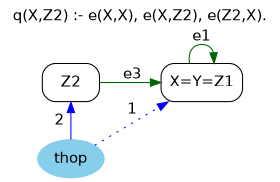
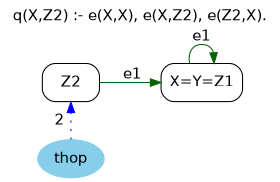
  digraph {
    fontname="DejaVu Sans"
    label="q(X,Z2) :- e(X,X), e(X,Z2), e(Z2,X)."
    labelloc=t
    rankdir=LR
    node [fontname="DejaVu Sans" shape=box style=rounded]
    edge [color=darkgreen fontname="DejaVu Sans"]
    n1 [height=0.5 label="X=Y=Z1" width=0.94444]
    Z2 [height=0.5 width=0.75]
    thop [color=skyblue fillcolor=skyblue height=0.5 shape=oval style="filled,rounded" width=0.79437]
    n1 -> n1 [label=e1]
-   Z2 -> n1 [label=e3]
-   thop -> n1 [color=blue constraint=false label=1 style=dotted]
-   thop -> Z2 [color=blue constraint=false label=2 style=solid]
+   Z2 -> n1 [label=e1]
+   thop -> Z2 [color=blue constraint=false label=2 style=dotted]
  }
